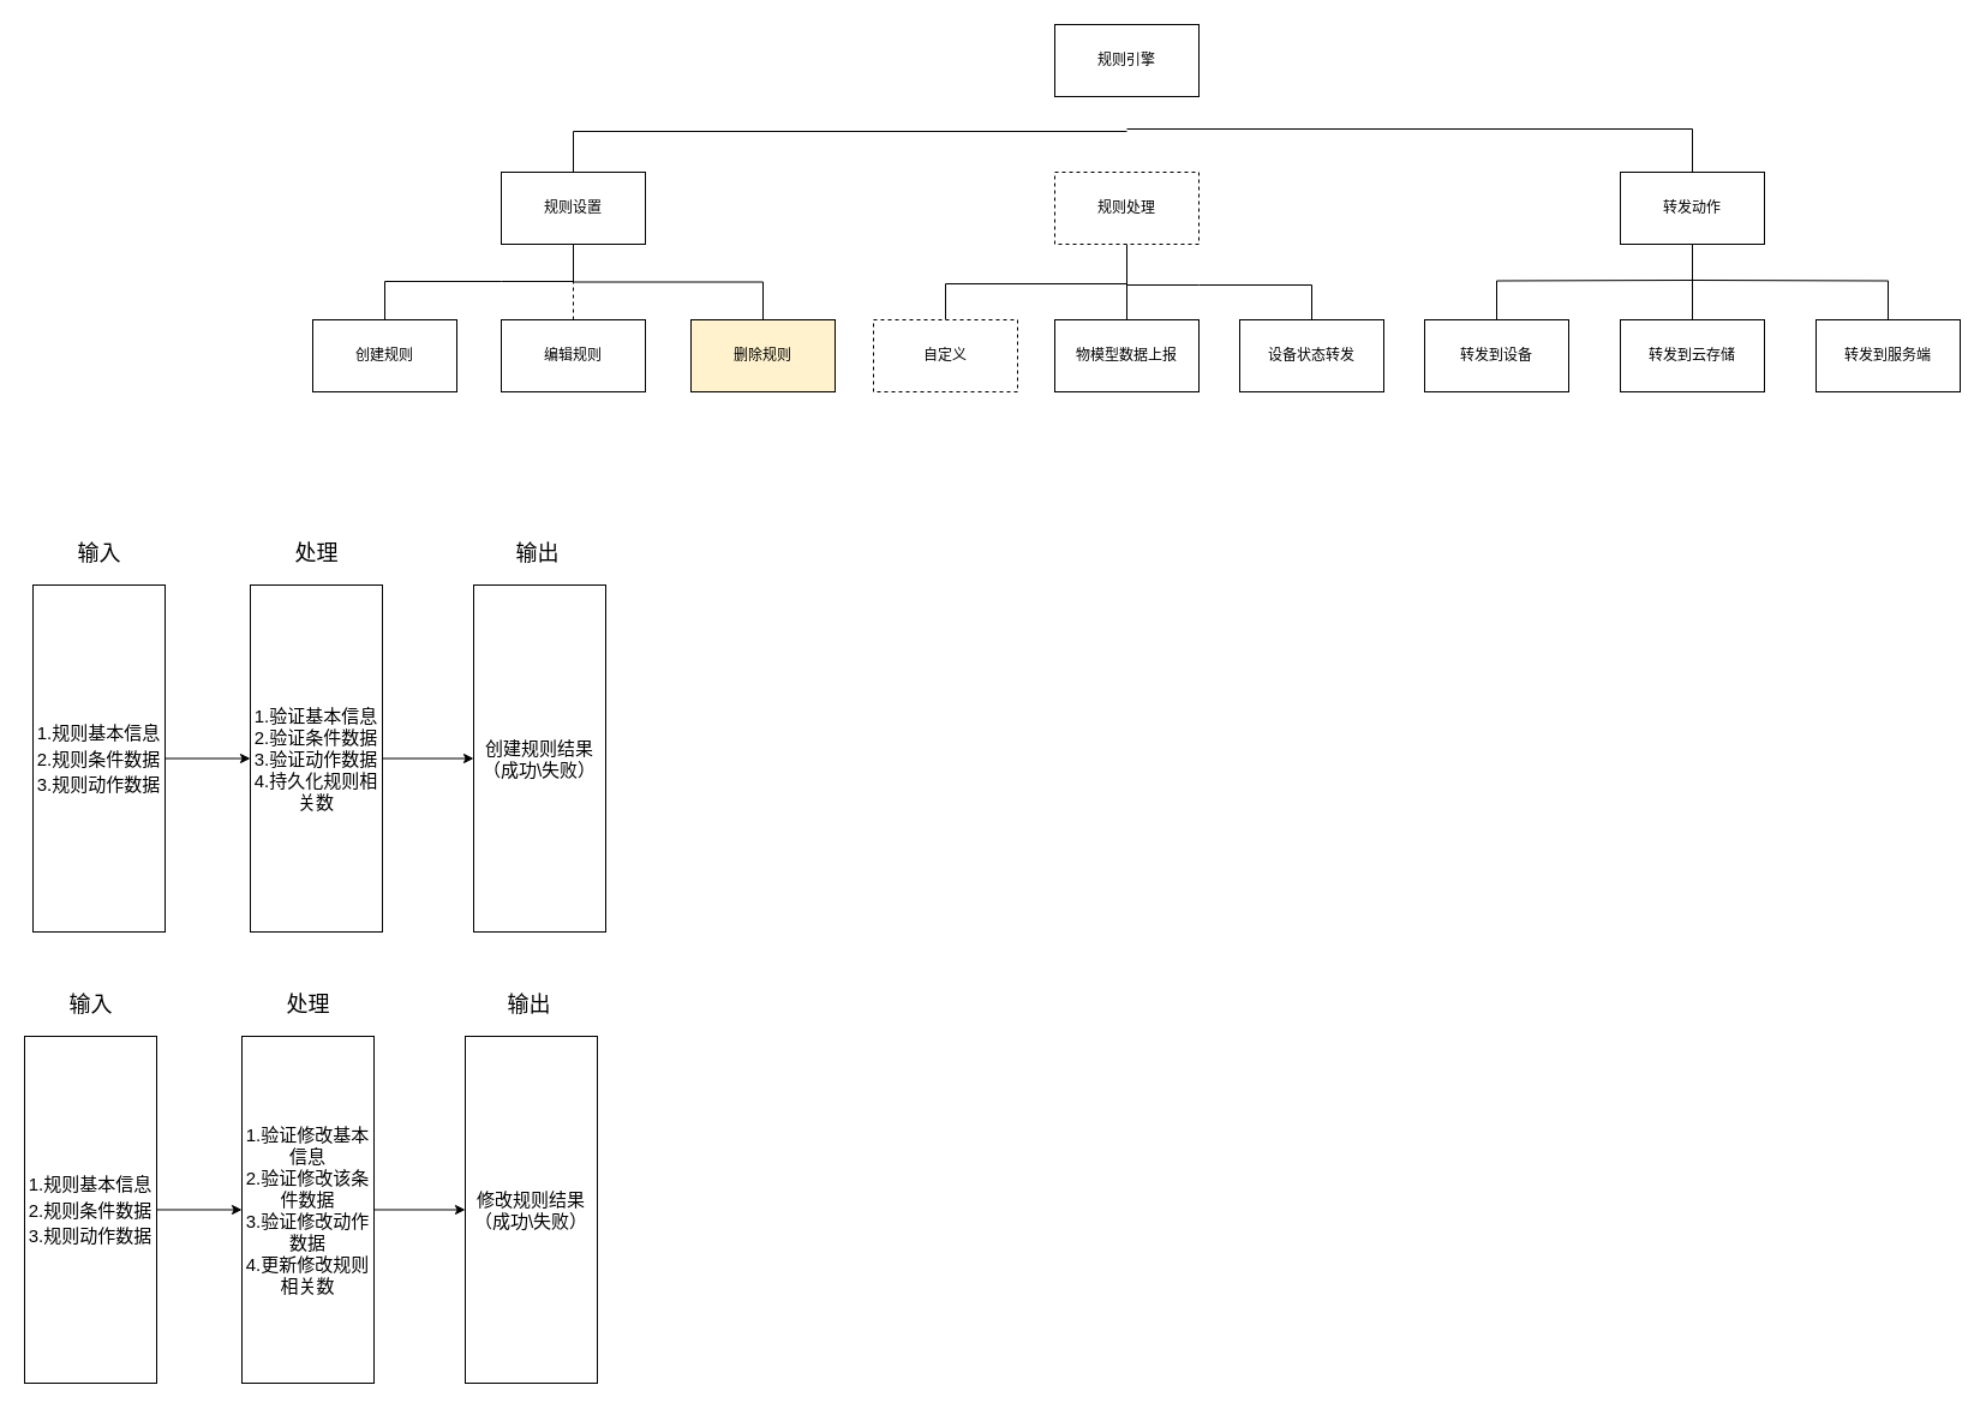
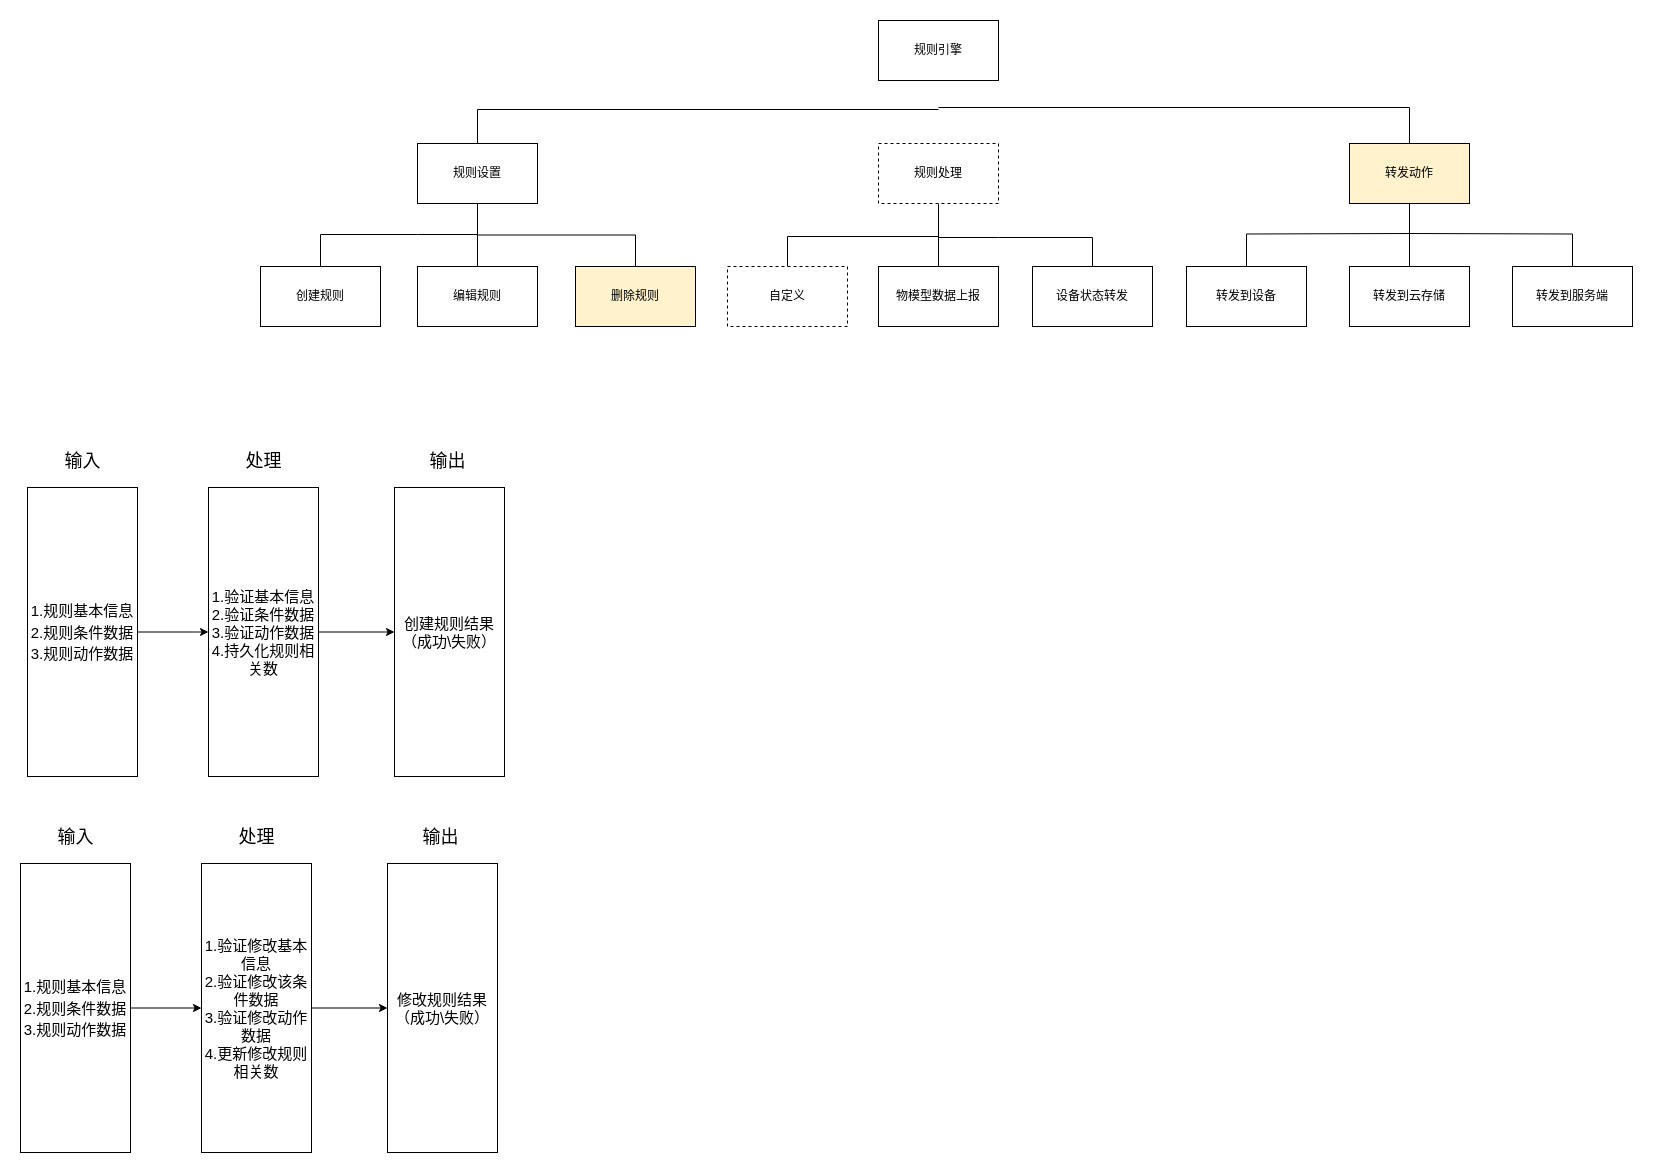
  <mxCell id="0" />
  <mxCell id="1" parent="0" />
  <mxCell id="2" style="edgeStyle=orthogonalEdgeStyle;rounded=0;orthogonalLoop=1;jettySize=auto;html=1;endArrow=none;endFill=0;" parent="1" target="8" edge="1"><mxGeometry relative="1" as="geometry"><mxPoint x="938" y="109" as="sourcePoint" /><Array as="points"><mxPoint x="477" y="109" /></Array></mxGeometry></mxCell>
  <mxCell id="3" style="edgeStyle=orthogonalEdgeStyle;rounded=0;orthogonalLoop=1;jettySize=auto;html=1;endArrow=none;endFill=0;" parent="1" target="12" edge="1"><mxGeometry relative="1" as="geometry"><mxPoint x="938" y="107" as="sourcePoint" /><Array as="points"><mxPoint x="1409" y="107" /></Array></mxGeometry></mxCell>
  <mxCell id="4" value="规则引擎" style="rounded=0;whiteSpace=wrap;html=1;" parent="1" vertex="1"><mxGeometry x="878" y="20" width="120" height="60" as="geometry" /></mxCell>
- <mxCell id="5" value="" style="edgeStyle=none;rounded=0;orthogonalLoop=1;jettySize=auto;html=1;endArrow=none;endFill=0;dashed=1;" parent="1" source="8" target="18" edge="1"><mxGeometry relative="1" as="geometry" /></mxCell>
+ <mxCell id="5" value="" style="edgeStyle=none;rounded=0;orthogonalLoop=1;jettySize=auto;html=1;endArrow=none;endFill=0;" parent="1" source="8" target="18" edge="1"><mxGeometry relative="1" as="geometry" /></mxCell>
  <mxCell id="6" style="edgeStyle=orthogonalEdgeStyle;rounded=0;orthogonalLoop=1;jettySize=auto;html=1;exitX=0.5;exitY=1;exitDx=0;exitDy=0;entryX=0.5;entryY=0;entryDx=0;entryDy=0;endArrow=none;endFill=0;" parent="1" source="8" target="19" edge="1"><mxGeometry relative="1" as="geometry" /></mxCell>
  <mxCell id="7" style="edgeStyle=orthogonalEdgeStyle;rounded=0;orthogonalLoop=1;jettySize=auto;html=1;entryX=0.5;entryY=0;entryDx=0;entryDy=0;endArrow=none;endFill=0;" parent="1" target="17" edge="1"><mxGeometry relative="1" as="geometry"><mxPoint x="477" y="234" as="sourcePoint" /><Array as="points"><mxPoint x="417" y="234" /><mxPoint x="320" y="234" /></Array></mxGeometry></mxCell>
  <mxCell id="8" value="规则设置" style="rounded=0;whiteSpace=wrap;html=1;" parent="1" vertex="1"><mxGeometry x="417" y="143" width="120" height="60" as="geometry" /></mxCell>
  <mxCell id="9" value="" style="edgeStyle=orthogonalEdgeStyle;rounded=0;orthogonalLoop=1;jettySize=auto;html=1;endArrow=none;endFill=0;" parent="1" source="12" target="24" edge="1"><mxGeometry relative="1" as="geometry" /></mxCell>
  <mxCell id="10" style="edgeStyle=orthogonalEdgeStyle;rounded=0;orthogonalLoop=1;jettySize=auto;html=1;endArrow=none;endFill=0;" parent="1" target="23" edge="1"><mxGeometry relative="1" as="geometry"><mxPoint x="1409" y="233" as="sourcePoint" /></mxGeometry></mxCell>
  <mxCell id="11" style="edgeStyle=orthogonalEdgeStyle;rounded=0;orthogonalLoop=1;jettySize=auto;html=1;endArrow=none;endFill=0;" parent="1" target="25" edge="1"><mxGeometry relative="1" as="geometry"><mxPoint x="1409" y="233" as="sourcePoint" /></mxGeometry></mxCell>
- <mxCell id="12" value="转发动作" style="rounded=0;whiteSpace=wrap;html=1;" parent="1" vertex="1"><mxGeometry x="1349" y="143" width="120" height="60" as="geometry" /></mxCell>
+ <mxCell id="12" value="转发动作" style="rounded=0;whiteSpace=wrap;html=1;fillColor=#fff2cc;" parent="1" vertex="1"><mxGeometry x="1349" y="143" width="120" height="60" as="geometry" /></mxCell>
  <mxCell id="13" value="" style="edgeStyle=none;rounded=0;orthogonalLoop=1;jettySize=auto;html=1;endArrow=none;endFill=0;" parent="1" source="16" target="21" edge="1"><mxGeometry relative="1" as="geometry" /></mxCell>
  <mxCell id="14" style="edgeStyle=orthogonalEdgeStyle;rounded=0;orthogonalLoop=1;jettySize=auto;html=1;entryX=0.5;entryY=0;entryDx=0;entryDy=0;endArrow=none;endFill=0;" parent="1" target="20" edge="1"><mxGeometry relative="1" as="geometry"><mxPoint x="938" y="236" as="sourcePoint" /><Array as="points"><mxPoint x="787" y="236" /></Array></mxGeometry></mxCell>
  <mxCell id="15" style="edgeStyle=orthogonalEdgeStyle;rounded=0;orthogonalLoop=1;jettySize=auto;html=1;entryX=0.5;entryY=0;entryDx=0;entryDy=0;endArrow=none;endFill=0;" parent="1" target="22" edge="1"><mxGeometry relative="1" as="geometry"><mxPoint x="938" y="237" as="sourcePoint" /><Array as="points"><mxPoint x="998" y="237" /><mxPoint x="1092" y="237" /></Array></mxGeometry></mxCell>
  <mxCell id="16" value="规则处理" style="rounded=0;whiteSpace=wrap;html=1;dashed=1;" parent="1" vertex="1"><mxGeometry x="878" y="143" width="120" height="60" as="geometry" /></mxCell>
  <mxCell id="17" value="创建规则" style="rounded=0;whiteSpace=wrap;html=1;" parent="1" vertex="1"><mxGeometry x="260" y="266" width="120" height="60" as="geometry" /></mxCell>
  <mxCell id="18" value="编辑规则" style="rounded=0;whiteSpace=wrap;html=1;" parent="1" vertex="1"><mxGeometry x="417" y="266" width="120" height="60" as="geometry" /></mxCell>
  <mxCell id="19" value="删除规则" style="rounded=0;whiteSpace=wrap;html=1;fillColor=#fff2cc;" parent="1" vertex="1"><mxGeometry x="575" y="266" width="120" height="60" as="geometry" /></mxCell>
  <mxCell id="20" value="自定义" style="rounded=0;whiteSpace=wrap;html=1;dashed=1;" parent="1" vertex="1"><mxGeometry x="727" y="266" width="120" height="60" as="geometry" /></mxCell>
  <mxCell id="21" value="物模型数据上报" style="rounded=0;whiteSpace=wrap;html=1;" parent="1" vertex="1"><mxGeometry x="878" y="266" width="120" height="60" as="geometry" /></mxCell>
  <mxCell id="22" value="设备状态转发" style="rounded=0;whiteSpace=wrap;html=1;" parent="1" vertex="1"><mxGeometry x="1032" y="266" width="120" height="60" as="geometry" /></mxCell>
  <mxCell id="23" value="转发到设备" style="rounded=0;whiteSpace=wrap;html=1;" parent="1" vertex="1"><mxGeometry x="1186" y="266" width="120" height="60" as="geometry" /></mxCell>
  <mxCell id="24" value="转发到云存储" style="rounded=0;whiteSpace=wrap;html=1;" parent="1" vertex="1"><mxGeometry x="1349" y="266" width="120" height="60" as="geometry" /></mxCell>
  <mxCell id="25" value="转发到服务端" style="rounded=0;whiteSpace=wrap;html=1;" parent="1" vertex="1"><mxGeometry x="1512" y="266" width="120" height="60" as="geometry" /></mxCell>
  <mxCell id="26" value="" style="group" vertex="1" connectable="0" parent="1"><mxGeometry x="27" y="448" width="477" height="328" as="geometry" /></mxCell>
  <mxCell id="27" value="" style="group" vertex="1" connectable="0" parent="26"><mxGeometry x="367" width="110" height="328" as="geometry" /></mxCell>
  <mxCell id="28" value="创建规则结果（成功\失败）&lt;br&gt;" style="rounded=0;whiteSpace=wrap;html=1;fontSize=15;" vertex="1" parent="27"><mxGeometry y="39" width="110" height="289" as="geometry" /></mxCell>
  <mxCell id="29" value="输出" style="text;html=1;align=center;verticalAlign=middle;resizable=0;points=[];autosize=1;fontSize=18;" vertex="1" parent="27"><mxGeometry x="30" width="46" height="26" as="geometry" /></mxCell>
  <mxCell id="30" value="" style="group" vertex="1" connectable="0" parent="26"><mxGeometry x="181" width="110" height="328" as="geometry" /></mxCell>
  <mxCell id="31" value="&lt;font style=&quot;font-size: 15px&quot;&gt;1.验证基本信息&lt;br&gt;2.验证条件数据&lt;br&gt;3.验证动作数据&lt;br&gt;4.持久化规则相关数&lt;br&gt;&lt;/font&gt;" style="rounded=0;whiteSpace=wrap;html=1;fontSize=15;" vertex="1" parent="30"><mxGeometry y="39" width="110" height="289" as="geometry" /></mxCell>
  <mxCell id="32" value="处理" style="text;html=1;align=center;verticalAlign=middle;resizable=0;points=[];autosize=1;fontSize=18;" vertex="1" parent="30"><mxGeometry x="32" width="46" height="26" as="geometry" /></mxCell>
  <mxCell id="33" value="" style="group" vertex="1" connectable="0" parent="26"><mxGeometry width="110" height="328" as="geometry" /></mxCell>
  <mxCell id="34" value="&lt;font style=&quot;font-size: 15px&quot;&gt;1.规则基本信息&lt;br&gt;2.规则条件数据&lt;br&gt;3.规则动作数据&lt;br&gt;&lt;/font&gt;" style="rounded=0;whiteSpace=wrap;html=1;fontSize=18;" vertex="1" parent="33"><mxGeometry y="39" width="110" height="289" as="geometry" /></mxCell>
  <mxCell id="35" value="输入" style="text;html=1;align=center;verticalAlign=middle;resizable=0;points=[];autosize=1;fontSize=18;" vertex="1" parent="33"><mxGeometry x="32" width="46" height="26" as="geometry" /></mxCell>
  <mxCell id="36" value="" style="endArrow=classic;html=1;fontSize=18;exitX=1;exitY=0.5;exitDx=0;exitDy=0;" edge="1" parent="26" source="34" target="31"><mxGeometry width="50" height="50" relative="1" as="geometry"><mxPoint x="288" y="174" as="sourcePoint" /><mxPoint x="338" y="124" as="targetPoint" /></mxGeometry></mxCell>
  <mxCell id="37" style="edgeStyle=orthogonalEdgeStyle;rounded=0;orthogonalLoop=1;jettySize=auto;html=1;exitX=1;exitY=0.5;exitDx=0;exitDy=0;entryX=0;entryY=0.5;entryDx=0;entryDy=0;endArrow=classic;endFill=1;fontSize=18;" edge="1" parent="26" source="31" target="28"><mxGeometry relative="1" as="geometry" /></mxCell>
  <mxCell id="38" value="" style="group" vertex="1" connectable="0" parent="1"><mxGeometry x="20" y="824" width="477" height="328" as="geometry" /></mxCell>
  <mxCell id="39" value="" style="group" vertex="1" connectable="0" parent="38"><mxGeometry x="367" width="110" height="328" as="geometry" /></mxCell>
  <mxCell id="40" value="修改规则结果（成功\失败）" style="rounded=0;whiteSpace=wrap;html=1;fontSize=15;" vertex="1" parent="39"><mxGeometry y="39" width="110" height="289" as="geometry" /></mxCell>
  <mxCell id="41" value="输出" style="text;html=1;align=center;verticalAlign=middle;resizable=0;points=[];autosize=1;fontSize=18;" vertex="1" parent="39"><mxGeometry x="30" width="46" height="26" as="geometry" /></mxCell>
  <mxCell id="42" value="" style="group" vertex="1" connectable="0" parent="38"><mxGeometry x="181" width="110" height="328" as="geometry" /></mxCell>
  <mxCell id="43" value="&lt;font style=&quot;font-size: 15px&quot;&gt;1.验证修改基本信息&lt;br&gt;2.验证修改该条件数据&lt;br&gt;3.验证修改动作数据&lt;br&gt;4.更新修改规则相关数&lt;br&gt;&lt;/font&gt;" style="rounded=0;whiteSpace=wrap;html=1;fontSize=15;" vertex="1" parent="42"><mxGeometry y="39" width="110" height="289" as="geometry" /></mxCell>
  <mxCell id="44" value="处理" style="text;html=1;align=center;verticalAlign=middle;resizable=0;points=[];autosize=1;fontSize=18;" vertex="1" parent="42"><mxGeometry x="32" width="46" height="26" as="geometry" /></mxCell>
  <mxCell id="45" value="" style="group" vertex="1" connectable="0" parent="38"><mxGeometry width="110" height="328" as="geometry" /></mxCell>
  <mxCell id="46" value="&lt;font style=&quot;font-size: 15px&quot;&gt;1.规则基本信息&lt;br&gt;2.规则条件数据&lt;br&gt;3.规则动作数据&lt;br&gt;&lt;/font&gt;" style="rounded=0;whiteSpace=wrap;html=1;fontSize=18;" vertex="1" parent="45"><mxGeometry y="39" width="110" height="289" as="geometry" /></mxCell>
  <mxCell id="47" value="输入" style="text;html=1;align=center;verticalAlign=middle;resizable=0;points=[];autosize=1;fontSize=18;" vertex="1" parent="45"><mxGeometry x="32" width="46" height="26" as="geometry" /></mxCell>
  <mxCell id="48" value="" style="endArrow=classic;html=1;fontSize=18;exitX=1;exitY=0.5;exitDx=0;exitDy=0;" edge="1" parent="38" source="46" target="43"><mxGeometry width="50" height="50" relative="1" as="geometry"><mxPoint x="288" y="174" as="sourcePoint" /><mxPoint x="338" y="124" as="targetPoint" /></mxGeometry></mxCell>
  <mxCell id="49" style="edgeStyle=orthogonalEdgeStyle;rounded=0;orthogonalLoop=1;jettySize=auto;html=1;exitX=1;exitY=0.5;exitDx=0;exitDy=0;entryX=0;entryY=0.5;entryDx=0;entryDy=0;endArrow=classic;endFill=1;fontSize=18;" edge="1" parent="38" source="43" target="40"><mxGeometry relative="1" as="geometry" /></mxCell>
